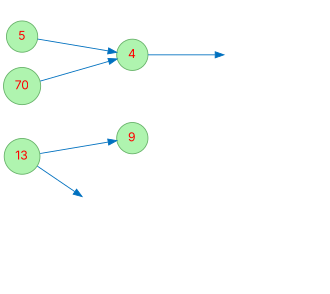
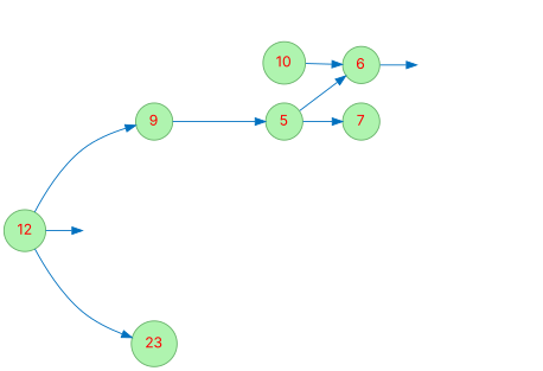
  digraph {
    fontname=Inter
    rankdir=LR
    node [color="#66B268" fillcolor="#AFF4AF" fontcolor=red fontname=Inter shape=circle style=filled]
    edge [color="#0070BF" fontname=Inter]
    n1 [label=9]
    n2 [label=5]
-   n3 [label=13]
+   n3 [label=12]
    l1368884364 [style=invis]
-   n6 [label=4]
+   n5 [label=23]
+   n6 [label=6]
+   n7 [label=7]
    l83954662 [style=invis]
-   n9 [label=70]
+   n9 [label=10]
+   n1 -> n2
    n2 -> n6
+   n2 -> n7
    n3 -> n1
    n3 -> l1368884364
+   n3 -> n5
    n6 -> l83954662
    n9 -> n6
  }
